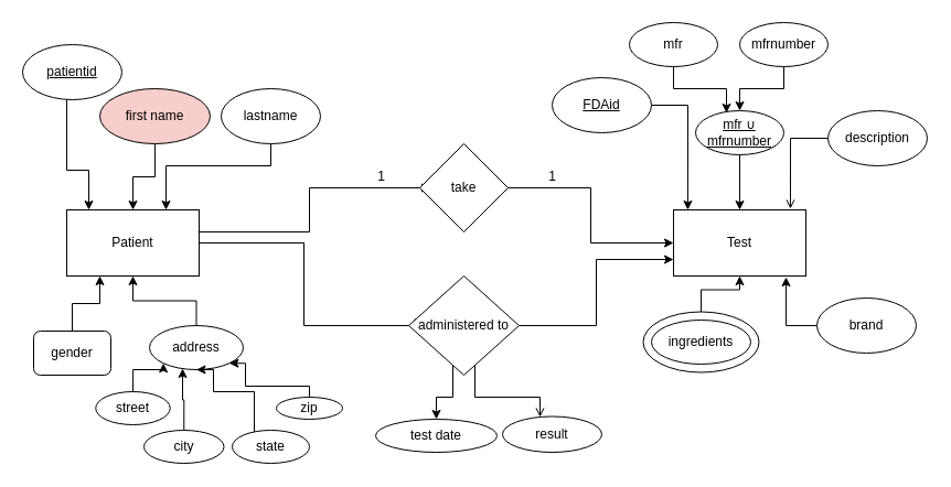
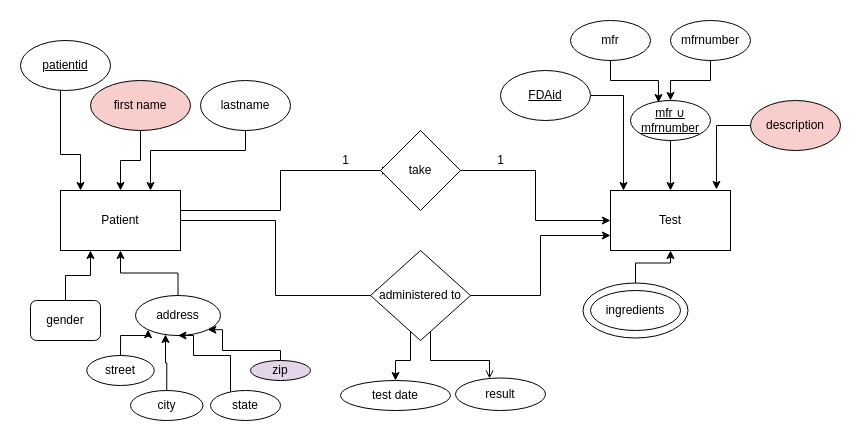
  <mxCell id="0" />
  <mxCell id="1" parent="0" />
  <mxCell id="2" style="edgeStyle=orthogonalEdgeStyle;rounded=0;orthogonalLoop=1;jettySize=auto;html=1;entryX=0.125;entryY=0.5;entryDx=0;entryDy=0;entryPerimeter=0;" parent="1" source="4" target="40" edge="1"><mxGeometry relative="1" as="geometry"><Array as="points"><mxPoint x="280" y="210" /><mxPoint x="280" y="170" /></Array></mxGeometry></mxCell>
  <mxCell id="3" style="edgeStyle=orthogonalEdgeStyle;rounded=0;orthogonalLoop=1;jettySize=auto;html=1;entryX=0.06;entryY=0.422;entryDx=0;entryDy=0;entryPerimeter=0;" parent="1" source="4" target="46" edge="1"><mxGeometry relative="1" as="geometry"><mxPoint x="330" y="250" as="targetPoint" /><Array as="points"><mxPoint x="275" y="220" /><mxPoint x="275" y="295" /><mxPoint x="376" y="295" /></Array></mxGeometry></mxCell>
  <mxCell id="4" value="Patient" style="rounded=0;whiteSpace=wrap;html=1;" parent="1" vertex="1"><mxGeometry x="60" y="190" width="120" height="60" as="geometry" /></mxCell>
  <mxCell id="5" value="&lt;div&gt;Test&lt;/div&gt;" style="rounded=0;whiteSpace=wrap;html=1;" parent="1" vertex="1"><mxGeometry x="610" y="190" width="120" height="60" as="geometry" /></mxCell>
  <mxCell id="6" value="" style="edgeStyle=orthogonalEdgeStyle;rounded=0;orthogonalLoop=1;jettySize=auto;html=1;" parent="1" source="7" target="4" edge="1"><mxGeometry relative="1" as="geometry"><Array as="points"><mxPoint x="60" y="154" /><mxPoint x="80" y="154" /></Array></mxGeometry></mxCell>
  <mxCell id="7" value="&lt;u&gt;patientid&lt;/u&gt;" style="ellipse;whiteSpace=wrap;html=1;" parent="1" vertex="1"><mxGeometry x="20" y="40" width="90" height="50" as="geometry" /></mxCell>
  <mxCell id="8" value="" style="edgeStyle=orthogonalEdgeStyle;rounded=0;orthogonalLoop=1;jettySize=auto;html=1;" parent="1" source="9" target="4" edge="1"><mxGeometry relative="1" as="geometry" /></mxCell>
  <mxCell id="9" value="first name" style="ellipse;whiteSpace=wrap;html=1;fillColor=#f8cecc;" parent="1" vertex="1"><mxGeometry x="90" y="80" width="100" height="50" as="geometry" /></mxCell>
  <mxCell id="10" style="edgeStyle=orthogonalEdgeStyle;rounded=0;orthogonalLoop=1;jettySize=auto;html=1;entryX=0.75;entryY=0;entryDx=0;entryDy=0;" parent="1" source="11" target="4" edge="1"><mxGeometry relative="1" as="geometry"><Array as="points"><mxPoint x="245" y="150" /><mxPoint x="150" y="150" /></Array></mxGeometry></mxCell>
  <mxCell id="11" value="lastname" style="ellipse;whiteSpace=wrap;html=1;" parent="1" vertex="1"><mxGeometry x="200" y="80" width="90" height="50" as="geometry" /></mxCell>
  <mxCell id="12" value="" style="edgeStyle=orthogonalEdgeStyle;rounded=0;orthogonalLoop=1;jettySize=auto;html=1;" parent="1" source="13" target="4" edge="1"><mxGeometry relative="1" as="geometry"><Array as="points"><mxPoint x="65" y="275" /><mxPoint x="90" y="275" /></Array></mxGeometry></mxCell>
  <mxCell id="13" value="gender" style="whiteSpace=wrap;html=1;rounded=1;" parent="1" vertex="1"><mxGeometry x="30" y="300" width="70" height="40" as="geometry" /></mxCell>
  <mxCell id="14" value="" style="edgeStyle=orthogonalEdgeStyle;rounded=0;orthogonalLoop=1;jettySize=auto;html=1;" parent="1" source="15" target="4" edge="1"><mxGeometry relative="1" as="geometry" /></mxCell>
  <mxCell id="15" value="&lt;div&gt;address&lt;/div&gt;" style="ellipse;whiteSpace=wrap;html=1;" parent="1" vertex="1"><mxGeometry x="135" y="295" width="85" height="40" as="geometry" /></mxCell>
  <mxCell id="16" style="edgeStyle=orthogonalEdgeStyle;rounded=0;orthogonalLoop=1;jettySize=auto;html=1;entryX=0;entryY=1;entryDx=0;entryDy=0;" parent="1" source="17" target="15" edge="1"><mxGeometry relative="1" as="geometry" /></mxCell>
  <mxCell id="17" value="street" style="ellipse;whiteSpace=wrap;html=1;" parent="1" vertex="1"><mxGeometry x="86.25" y="355" width="67.5" height="30" as="geometry" /></mxCell>
  <mxCell id="18" style="edgeStyle=orthogonalEdgeStyle;rounded=0;orthogonalLoop=1;jettySize=auto;html=1;entryX=0.353;entryY=0.975;entryDx=0;entryDy=0;entryPerimeter=0;" parent="1" source="19" target="15" edge="1"><mxGeometry relative="1" as="geometry" /></mxCell>
  <mxCell id="19" value="&lt;div&gt;city&lt;/div&gt;" style="ellipse;whiteSpace=wrap;html=1;" parent="1" vertex="1"><mxGeometry x="130" y="390" width="72.5" height="30" as="geometry" /></mxCell>
  <mxCell id="20" style="edgeStyle=orthogonalEdgeStyle;rounded=0;orthogonalLoop=1;jettySize=auto;html=1;entryX=0.5;entryY=1;entryDx=0;entryDy=0;" parent="1" source="21" target="15" edge="1"><mxGeometry relative="1" as="geometry"><Array as="points"><mxPoint x="230" y="355" /><mxPoint x="193" y="355" /></Array></mxGeometry></mxCell>
  <mxCell id="21" value="state" style="ellipse;whiteSpace=wrap;html=1;" parent="1" vertex="1"><mxGeometry x="210" y="390" width="70" height="30" as="geometry" /></mxCell>
  <mxCell id="22" style="edgeStyle=orthogonalEdgeStyle;rounded=0;orthogonalLoop=1;jettySize=auto;html=1;entryX=1;entryY=1;entryDx=0;entryDy=0;" parent="1" source="23" target="15" edge="1"><mxGeometry relative="1" as="geometry"><Array as="points"><mxPoint x="280" y="350" /><mxPoint x="222" y="350" /></Array></mxGeometry></mxCell>
- <mxCell id="23" value="&lt;div&gt;zip&lt;/div&gt;" style="ellipse;whiteSpace=wrap;html=1;" parent="1" vertex="1"><mxGeometry x="250" y="360" width="60" height="20" as="geometry" /></mxCell>
+ <mxCell id="23" value="&lt;div&gt;zip&lt;/div&gt;" style="ellipse;whiteSpace=wrap;html=1;fillColor=#e1d5e7;" parent="1" vertex="1"><mxGeometry x="250" y="360" width="60" height="20" as="geometry" /></mxCell>
  <mxCell id="24" style="edgeStyle=orthogonalEdgeStyle;rounded=0;orthogonalLoop=1;jettySize=auto;html=1;entryX=0.108;entryY=0;entryDx=0;entryDy=0;entryPerimeter=0;" parent="1" source="25" target="5" edge="1"><mxGeometry relative="1" as="geometry" /></mxCell>
  <mxCell id="25" value="&lt;u&gt;FDAid&lt;/u&gt;" style="ellipse;whiteSpace=wrap;html=1;" parent="1" vertex="1"><mxGeometry x="500" y="70" width="90" height="50" as="geometry" /></mxCell>
  <mxCell id="26" style="edgeStyle=orthogonalEdgeStyle;rounded=0;orthogonalLoop=1;jettySize=auto;html=1;entryX=0.35;entryY=0.05;entryDx=0;entryDy=0;entryPerimeter=0;" parent="1" source="27" target="33" edge="1"><mxGeometry relative="1" as="geometry" /></mxCell>
  <mxCell id="27" value="mfr" style="ellipse;whiteSpace=wrap;html=1;" parent="1" vertex="1"><mxGeometry x="570" y="20" width="80" height="40" as="geometry" /></mxCell>
  <mxCell id="28" style="edgeStyle=orthogonalEdgeStyle;rounded=0;orthogonalLoop=1;jettySize=auto;html=1;" parent="1" source="29" target="33" edge="1"><mxGeometry relative="1" as="geometry" /></mxCell>
  <mxCell id="29" value="mfrnumber" style="ellipse;whiteSpace=wrap;html=1;" parent="1" vertex="1"><mxGeometry x="670" y="20" width="80" height="40" as="geometry" /></mxCell>
- <mxCell id="30" style="edgeStyle=orthogonalEdgeStyle;rounded=0;orthogonalLoop=1;jettySize=auto;html=1;entryX=0.883;entryY=-0.017;entryDx=0;entryDy=0;entryPerimeter=0;endArrow=open;" parent="1" source="31" target="5" edge="1"><mxGeometry relative="1" as="geometry" /></mxCell>
- <mxCell id="31" value="&lt;div&gt;description&lt;br&gt;&lt;/div&gt;" style="ellipse;whiteSpace=wrap;html=1;" parent="1" vertex="1"><mxGeometry x="750" y="100" width="90" height="50" as="geometry" /></mxCell>
+ <mxCell id="30" style="edgeStyle=orthogonalEdgeStyle;rounded=0;orthogonalLoop=1;jettySize=auto;html=1;entryX=0.883;entryY=-0.017;entryDx=0;entryDy=0;entryPerimeter=0;" parent="1" source="31" target="5" edge="1"><mxGeometry relative="1" as="geometry" /></mxCell>
+ <mxCell id="31" value="&lt;div&gt;description&lt;br&gt;&lt;/div&gt;" style="ellipse;whiteSpace=wrap;html=1;fillColor=#f8cecc;" parent="1" vertex="1"><mxGeometry x="750" y="100" width="90" height="50" as="geometry" /></mxCell>
  <mxCell id="32" value="" style="edgeStyle=orthogonalEdgeStyle;rounded=0;orthogonalLoop=1;jettySize=auto;html=1;" parent="1" source="33" target="5" edge="1"><mxGeometry relative="1" as="geometry" /></mxCell>
  <mxCell id="33" value="&lt;u&gt;mfr ∪ mfrnumber&lt;br&gt;&lt;/u&gt;" style="ellipse;whiteSpace=wrap;html=1;" parent="1" vertex="1"><mxGeometry x="630" y="100" width="80" height="40" as="geometry" /></mxCell>
- <mxCell id="34" style="edgeStyle=orthogonalEdgeStyle;rounded=0;orthogonalLoop=1;jettySize=auto;html=1;entryX=0.85;entryY=1.017;entryDx=0;entryDy=0;entryPerimeter=0;" parent="1" source="35" target="5" edge="1"><mxGeometry relative="1" as="geometry" /></mxCell>
- <mxCell id="35" value="brand" style="ellipse;whiteSpace=wrap;html=1;" parent="1" vertex="1"><mxGeometry x="740" y="270" width="90" height="50" as="geometry" /></mxCell>
  <mxCell id="36" style="edgeStyle=orthogonalEdgeStyle;rounded=0;orthogonalLoop=1;jettySize=auto;html=1;" parent="1" source="37" target="5" edge="1"><mxGeometry relative="1" as="geometry" /></mxCell>
  <mxCell id="37" value="" style="ellipse;whiteSpace=wrap;html=1;" parent="1" vertex="1"><mxGeometry x="582.5" y="282.5" width="105" height="55" as="geometry" /></mxCell>
  <mxCell id="38" value="ingredients" style="ellipse;whiteSpace=wrap;html=1;" parent="1" vertex="1"><mxGeometry x="590" y="290" width="90" height="40" as="geometry" /></mxCell>
  <mxCell id="39" style="edgeStyle=orthogonalEdgeStyle;rounded=0;orthogonalLoop=1;jettySize=auto;html=1;entryX=0;entryY=0.5;entryDx=0;entryDy=0;" parent="1" source="40" target="5" edge="1"><mxGeometry relative="1" as="geometry" /></mxCell>
  <mxCell id="40" value="take" style="rhombus;whiteSpace=wrap;html=1;" parent="1" vertex="1"><mxGeometry x="380" y="130" width="80" height="80" as="geometry" /></mxCell>
  <mxCell id="41" value="1" style="text;html=1;align=center;verticalAlign=middle;resizable=0;points=[];autosize=1;strokeColor=none;fillColor=none;" parent="1" vertex="1"><mxGeometry x="330" y="145" width="30" height="30" as="geometry" /></mxCell>
  <mxCell id="42" value="1" style="text;html=1;align=center;verticalAlign=middle;resizable=0;points=[];autosize=1;strokeColor=none;fillColor=none;" parent="1" vertex="1"><mxGeometry x="485" y="145" width="30" height="30" as="geometry" /></mxCell>
  <mxCell id="43" style="edgeStyle=orthogonalEdgeStyle;rounded=0;orthogonalLoop=1;jettySize=auto;html=1;entryX=0;entryY=0.75;entryDx=0;entryDy=0;" parent="1" source="46" target="5" edge="1"><mxGeometry relative="1" as="geometry" /></mxCell>
  <mxCell id="44" value="" style="edgeStyle=orthogonalEdgeStyle;rounded=0;orthogonalLoop=1;jettySize=auto;html=1;" parent="1" source="46" target="47" edge="1"><mxGeometry relative="1" as="geometry"><Array as="points"><mxPoint x="410" y="360" /><mxPoint x="395" y="360" /></Array></mxGeometry></mxCell>
  <mxCell id="45" style="edgeStyle=orthogonalEdgeStyle;rounded=0;orthogonalLoop=1;jettySize=auto;html=1;entryX=0.378;entryY=0.015;entryDx=0;entryDy=0;entryPerimeter=0;endArrow=open;" parent="1" source="46" target="48" edge="1"><mxGeometry relative="1" as="geometry"><Array as="points"><mxPoint x="430" y="360" /><mxPoint x="489" y="360" /></Array></mxGeometry></mxCell>
  <mxCell id="46" value="administered to" style="rhombus;whiteSpace=wrap;html=1;" parent="1" vertex="1"><mxGeometry x="370" y="250" width="100" height="90" as="geometry" /></mxCell>
  <mxCell id="47" value="&lt;div&gt;test date&lt;/div&gt;" style="ellipse;whiteSpace=wrap;html=1;" parent="1" vertex="1"><mxGeometry x="340" y="380" width="110" height="30" as="geometry" /></mxCell>
  <mxCell id="48" value="result" style="ellipse;whiteSpace=wrap;html=1;" parent="1" vertex="1"><mxGeometry x="455" y="377.5" width="90" height="32.5" as="geometry" /></mxCell>
